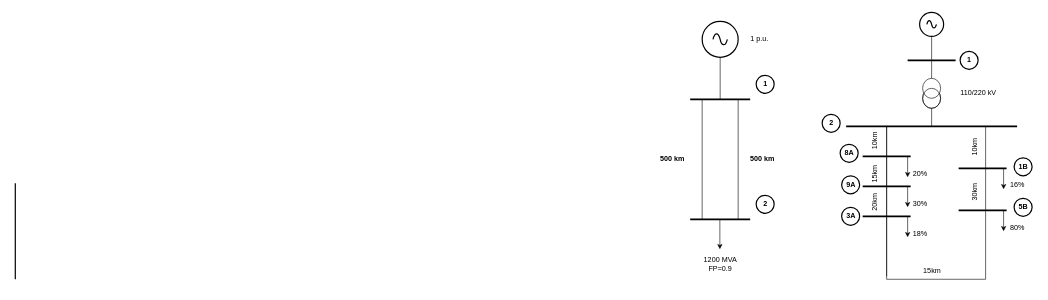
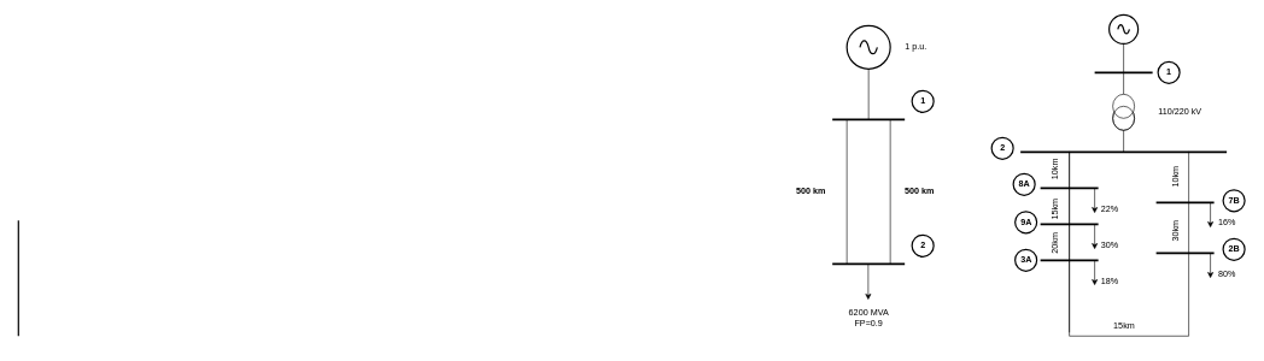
  <mxCell id="0" />
  <mxCell id="1" parent="0" />
  <mxCell id="2" value="" style="pointerEvents=1;verticalLabelPosition=bottom;shadow=0;dashed=0;align=center;html=1;verticalAlign=top;shape=mxgraph.electrical.signal_sources.source;aspect=fixed;points=[[0.5,0,0],[1,0.5,0],[0.5,1,0],[0,0.5,0]];elSignalType=ac;strokeWidth=2;" vertex="1" parent="1"><mxGeometry x="1170" y="35" width="60" height="60" as="geometry" /></mxCell>
  <mxCell id="3" value="" style="verticalLabelPosition=bottom;shadow=0;dashed=0;align=center;html=1;verticalAlign=top;shape=mxgraph.electrical.transmission.2_line_bus;direction=south;" vertex="1" parent="1"><mxGeometry x="1170" y="165" width="60" height="200" as="geometry" /></mxCell>
  <mxCell id="4" value="" style="endArrow=none;html=1;strokeWidth=3;rounded=0;curved=0;" edge="1" parent="1"><mxGeometry width="100" relative="1" as="geometry"><mxPoint x="1150" y="165" as="sourcePoint" /><mxPoint x="1250" y="165" as="targetPoint" /></mxGeometry></mxCell>
  <mxCell id="5" value="" style="endArrow=none;html=1;strokeWidth=3;rounded=0;" edge="1" parent="1"><mxGeometry width="100" relative="1" as="geometry"><mxPoint x="1150" y="365" as="sourcePoint" /><mxPoint x="1250" y="365" as="targetPoint" /></mxGeometry></mxCell>
  <mxCell id="6" value="" style="line;strokeWidth=1;direction=south;html=1;" vertex="1" parent="1"><mxGeometry x="1195" y="95" width="10" height="70" as="geometry" /></mxCell>
  <mxCell id="7" value="" style="verticalLabelPosition=bottom;shadow=0;dashed=0;align=center;html=1;verticalAlign=top;strokeWidth=2;shape=ellipse;" vertex="1" parent="1"><mxGeometry x="1260" y="325" width="30" height="30" as="geometry" /></mxCell>
  <mxCell id="8" value="" style="verticalLabelPosition=bottom;shadow=0;dashed=0;align=center;html=1;verticalAlign=top;strokeWidth=2;shape=ellipse;" vertex="1" parent="1"><mxGeometry x="1260" y="125" width="30" height="30" as="geometry" /></mxCell>
  <mxCell id="9" value="&lt;b&gt;1&lt;/b&gt;" style="text;html=1;align=center;verticalAlign=middle;resizable=0;points=[];autosize=1;strokeColor=none;fillColor=none;" vertex="1" parent="1"><mxGeometry x="1260" y="125" width="30" height="30" as="geometry" /></mxCell>
  <mxCell id="10" value="&lt;b&gt;2&lt;/b&gt;" style="text;html=1;align=center;verticalAlign=middle;resizable=0;points=[];autosize=1;strokeColor=none;fillColor=none;" vertex="1" parent="1"><mxGeometry x="1260" y="325" width="30" height="30" as="geometry" /></mxCell>
  <mxCell id="11" value="&lt;b&gt;500 km&lt;/b&gt;" style="text;html=1;align=center;verticalAlign=middle;resizable=0;points=[];autosize=1;strokeColor=none;fillColor=none;" vertex="1" parent="1"><mxGeometry x="1240" y="250" width="60" height="30" as="geometry" /></mxCell>
  <mxCell id="12" value="&lt;b&gt;500 km&lt;/b&gt;" style="text;html=1;align=center;verticalAlign=middle;resizable=0;points=[];autosize=1;strokeColor=none;fillColor=none;" vertex="1" parent="1"><mxGeometry x="1090" y="250" width="60" height="30" as="geometry" /></mxCell>
  <mxCell id="13" value="1 p.u." style="text;html=1;align=center;verticalAlign=middle;resizable=0;points=[];autosize=1;strokeColor=none;fillColor=none;" vertex="1" parent="1"><mxGeometry x="1240" y="50" width="50" height="30" as="geometry" /></mxCell>
  <mxCell id="14" value="" style="pointerEvents=1;verticalLabelPosition=bottom;shadow=0;dashed=0;align=center;html=1;verticalAlign=top;shape=mxgraph.electrical.signal_sources.source;aspect=fixed;points=[[0.5,0,0],[1,0.5,0],[0.5,1,0],[0,0.5,0]];elSignalType=ac;strokeWidth=2;" vertex="1" parent="1"><mxGeometry x="1532.5" y="20" width="40" height="40" as="geometry" /></mxCell>
  <mxCell id="15" value="" style="endArrow=none;html=1;strokeWidth=3;rounded=0;curved=0;" edge="1" parent="1"><mxGeometry width="100" relative="1" as="geometry"><mxPoint x="1410" y="210" as="sourcePoint" /><mxPoint x="1695" y="210" as="targetPoint" /><Array as="points"><mxPoint x="1545" y="210" /></Array></mxGeometry></mxCell>
  <mxCell id="16" value="" style="endArrow=none;html=1;strokeWidth=3;rounded=0;" edge="1" parent="1"><mxGeometry width="100" relative="1" as="geometry"><mxPoint x="1437.5" y="260" as="sourcePoint" /><mxPoint x="1517.5" y="260" as="targetPoint" /></mxGeometry></mxCell>
  <mxCell id="17" value="" style="endArrow=none;html=1;strokeWidth=3;rounded=0;" edge="1" parent="1"><mxGeometry width="100" relative="1" as="geometry"><mxPoint x="1597.5" y="280" as="sourcePoint" /><mxPoint x="1677.5" y="280" as="targetPoint" /></mxGeometry></mxCell>
  <mxCell id="18" value="" style="endArrow=none;html=1;strokeWidth=3;rounded=0;" edge="1" parent="1"><mxGeometry width="100" relative="1" as="geometry"><mxPoint x="1512.5" y="100" as="sourcePoint" /><mxPoint x="1592.5" y="100" as="targetPoint" /></mxGeometry></mxCell>
  <mxCell id="19" value="" style="endArrow=none;html=1;strokeWidth=3;rounded=0;" edge="1" parent="1"><mxGeometry width="100" relative="1" as="geometry"><mxPoint x="1597.5" y="350" as="sourcePoint" /><mxPoint x="1677.5" y="350" as="targetPoint" /></mxGeometry></mxCell>
  <mxCell id="20" value="" style="endArrow=none;html=1;strokeWidth=3;rounded=0;" edge="1" parent="1"><mxGeometry width="100" relative="1" as="geometry"><mxPoint x="1437.5" y="360" as="sourcePoint" /><mxPoint x="1517.5" y="360" as="targetPoint" /></mxGeometry></mxCell>
  <mxCell id="21" value="" style="endArrow=none;html=1;strokeWidth=3;rounded=0;" edge="1" parent="1"><mxGeometry width="100" relative="1" as="geometry"><mxPoint x="1437.5" y="310" as="sourcePoint" /><mxPoint x="1517.5" y="310" as="targetPoint" /></mxGeometry></mxCell>
  <mxCell id="22" value="" style="line;strokeWidth=1;direction=south;html=1;" vertex="1" parent="1"><mxGeometry x="1547.5" y="60" width="10" height="40" as="geometry" /></mxCell>
  <mxCell id="23" value="" style="pointerEvents=1;verticalLabelPosition=bottom;shadow=0;dashed=0;align=center;html=1;verticalAlign=top;shape=mxgraph.electrical.signal_sources.current_source;" vertex="1" parent="1"><mxGeometry x="1537.5" y="130" width="30" height="50" as="geometry" /></mxCell>
  <mxCell id="24" value="" style="line;strokeWidth=1;direction=south;html=1;" vertex="1" parent="1"><mxGeometry x="1547.5" y="100" width="10" height="30" as="geometry" /></mxCell>
  <mxCell id="25" value="" style="line;strokeWidth=1;direction=south;html=1;" vertex="1" parent="1"><mxGeometry x="1547.5" y="180" width="10" height="30" as="geometry" /></mxCell>
  <mxCell id="26" value="" style="line;strokeWidth=1;direction=south;html=1;" vertex="1" parent="1"><mxGeometry x="1472.5" y="210" width="10" height="50" as="geometry" /></mxCell>
  <mxCell id="27" value="" style="line;strokeWidth=1;direction=south;html=1;" vertex="1" parent="1"><mxGeometry x="1472.5" y="260" width="10" height="50" as="geometry" /></mxCell>
  <mxCell id="28" value="" style="line;strokeWidth=1;direction=south;html=1;" vertex="1" parent="1"><mxGeometry x="1472.5" y="310" width="10" height="50" as="geometry" /></mxCell>
  <mxCell id="29" value="" style="edgeStyle=none;orthogonalLoop=1;jettySize=auto;html=1;rounded=0;" edge="1" parent="1"><mxGeometry width="100" relative="1" as="geometry"><mxPoint x="1512.5" y="260" as="sourcePoint" /><mxPoint x="1512.5" y="295" as="targetPoint" /><Array as="points" /></mxGeometry></mxCell>
  <mxCell id="30" value="" style="edgeStyle=none;orthogonalLoop=1;jettySize=auto;html=1;rounded=0;" edge="1" parent="1"><mxGeometry width="100" relative="1" as="geometry"><mxPoint x="1512.5" y="310" as="sourcePoint" /><mxPoint x="1512.5" y="345" as="targetPoint" /><Array as="points" /></mxGeometry></mxCell>
  <mxCell id="31" value="" style="edgeStyle=none;orthogonalLoop=1;jettySize=auto;html=1;rounded=0;" edge="1" parent="1"><mxGeometry width="100" relative="1" as="geometry"><mxPoint x="1512.5" y="360" as="sourcePoint" /><mxPoint x="1512.5" y="395" as="targetPoint" /><Array as="points" /></mxGeometry></mxCell>
  <mxCell id="32" value="" style="edgeStyle=none;orthogonalLoop=1;jettySize=auto;html=1;rounded=0;" edge="1" parent="1"><mxGeometry width="100" relative="1" as="geometry"><mxPoint x="1672.5" y="280" as="sourcePoint" /><mxPoint x="1672.5" y="315" as="targetPoint" /><Array as="points" /></mxGeometry></mxCell>
  <mxCell id="33" value="" style="edgeStyle=none;orthogonalLoop=1;jettySize=auto;html=1;rounded=0;" edge="1" parent="1"><mxGeometry width="100" relative="1" as="geometry"><mxPoint x="1672.5" y="350" as="sourcePoint" /><mxPoint x="1672.5" y="385" as="targetPoint" /><Array as="points" /></mxGeometry></mxCell>
  <mxCell id="34" value="" style="line;strokeWidth=1;direction=south;html=1;" vertex="1" parent="1"><mxGeometry x="1472.5" y="360" width="10" height="100" as="geometry" /></mxCell>
  <mxCell id="35" value="" style="shape=partialRectangle;whiteSpace=wrap;html=1;bottom=1;right=1;left=1;top=0;fillColor=none;routingCenterX=-0.5;" vertex="1" parent="1"><mxGeometry x="1477.5" y="210" width="165" height="255" as="geometry" /></mxCell>
  <mxCell id="36" value="" style="line;strokeWidth=2;direction=south;html=1;" vertex="1" parent="1"><mxGeometry x="20" y="305" width="10" height="160" as="geometry" /></mxCell>
  <mxCell id="37" value="10km" style="text;html=1;align=center;verticalAlign=middle;resizable=0;points=[];autosize=1;strokeColor=none;fillColor=none;rotation=-90;" vertex="1" parent="1"><mxGeometry x="1432.5" y="220" width="50" height="30" as="geometry" /></mxCell>
  <mxCell id="38" value="15km&lt;div&gt;&lt;br&gt;&lt;/div&gt;" style="text;html=1;align=center;verticalAlign=middle;resizable=0;points=[];autosize=1;strokeColor=none;fillColor=none;rotation=-90;" vertex="1" parent="1"><mxGeometry x="1440" y="270" width="50" height="40" as="geometry" /></mxCell>
  <mxCell id="39" value="20km" style="text;html=1;align=center;verticalAlign=middle;resizable=0;points=[];autosize=1;strokeColor=none;fillColor=none;rotation=-90;" vertex="1" parent="1"><mxGeometry x="1432.5" y="322.5" width="50" height="30" as="geometry" /></mxCell>
  <mxCell id="40" value="15km&lt;div&gt;&lt;br&gt;&lt;/div&gt;" style="text;html=1;align=center;verticalAlign=middle;resizable=0;points=[];autosize=1;strokeColor=none;fillColor=none;" vertex="1" parent="1"><mxGeometry x="1527.5" y="438" width="50" height="40" as="geometry" /></mxCell>
  <mxCell id="41" value="30km" style="text;html=1;align=center;verticalAlign=middle;resizable=0;points=[];autosize=1;strokeColor=none;fillColor=none;rotation=-90;" vertex="1" parent="1"><mxGeometry x="1600" y="305" width="50" height="30" as="geometry" /></mxCell>
  <mxCell id="42" value="10km" style="text;html=1;align=center;verticalAlign=middle;resizable=0;points=[];autosize=1;strokeColor=none;fillColor=none;rotation=-90;" vertex="1" parent="1"><mxGeometry x="1600" y="230" width="50" height="30" as="geometry" /></mxCell>
- <mxCell id="43" value="20%" style="text;html=1;align=center;verticalAlign=middle;resizable=0;points=[];autosize=1;strokeColor=none;fillColor=none;" vertex="1" parent="1"><mxGeometry x="1507.5" y="275" width="50" height="30" as="geometry" /></mxCell>
+ <mxCell id="43" value="22%" style="text;html=1;align=center;verticalAlign=middle;resizable=0;points=[];autosize=1;strokeColor=none;fillColor=none;" vertex="1" parent="1"><mxGeometry x="1507.5" y="275" width="50" height="30" as="geometry" /></mxCell>
  <mxCell id="44" value="80%" style="text;html=1;align=center;verticalAlign=middle;resizable=0;points=[];autosize=1;strokeColor=none;fillColor=none;" vertex="1" parent="1"><mxGeometry x="1670" y="365" width="50" height="30" as="geometry" /></mxCell>
  <mxCell id="45" value="18%" style="text;html=1;align=center;verticalAlign=middle;resizable=0;points=[];autosize=1;strokeColor=none;fillColor=none;" vertex="1" parent="1"><mxGeometry x="1507.5" y="375" width="50" height="30" as="geometry" /></mxCell>
  <mxCell id="46" value="16%" style="text;html=1;align=center;verticalAlign=middle;resizable=0;points=[];autosize=1;strokeColor=none;fillColor=none;" vertex="1" parent="1"><mxGeometry x="1670" y="292.5" width="50" height="30" as="geometry" /></mxCell>
  <mxCell id="47" value="30%" style="text;html=1;align=center;verticalAlign=middle;resizable=0;points=[];autosize=1;strokeColor=none;fillColor=none;" vertex="1" parent="1"><mxGeometry x="1507.5" y="325" width="50" height="30" as="geometry" /></mxCell>
  <mxCell id="48" value="" style="verticalLabelPosition=bottom;shadow=0;dashed=0;align=center;html=1;verticalAlign=top;strokeWidth=2;shape=ellipse;" vertex="1" parent="1"><mxGeometry x="1600" y="85" width="30" height="30" as="geometry" /></mxCell>
  <mxCell id="49" value="" style="verticalLabelPosition=bottom;shadow=0;dashed=0;align=center;html=1;verticalAlign=top;strokeWidth=2;shape=ellipse;" vertex="1" parent="1"><mxGeometry x="1370" y="190" width="30" height="30" as="geometry" /></mxCell>
  <mxCell id="50" value="" style="verticalLabelPosition=bottom;shadow=0;dashed=0;align=center;html=1;verticalAlign=top;strokeWidth=2;shape=ellipse;" vertex="1" parent="1"><mxGeometry x="1400" y="240" width="30" height="30" as="geometry" /></mxCell>
  <mxCell id="51" value="" style="verticalLabelPosition=bottom;shadow=0;dashed=0;align=center;html=1;verticalAlign=top;strokeWidth=2;shape=ellipse;" vertex="1" parent="1"><mxGeometry x="1402.5" y="292.5" width="30" height="30" as="geometry" /></mxCell>
  <mxCell id="52" value="" style="verticalLabelPosition=bottom;shadow=0;dashed=0;align=center;html=1;verticalAlign=top;strokeWidth=2;shape=ellipse;" vertex="1" parent="1"><mxGeometry x="1402.5" y="345" width="30" height="30" as="geometry" /></mxCell>
  <mxCell id="53" value="" style="verticalLabelPosition=bottom;shadow=0;dashed=0;align=center;html=1;verticalAlign=top;strokeWidth=2;shape=ellipse;" vertex="1" parent="1"><mxGeometry x="1690" y="262.5" width="30" height="30" as="geometry" /></mxCell>
  <mxCell id="54" value="" style="verticalLabelPosition=bottom;shadow=0;dashed=0;align=center;html=1;verticalAlign=top;strokeWidth=2;shape=ellipse;" vertex="1" parent="1"><mxGeometry x="1690" y="330" width="30" height="30" as="geometry" /></mxCell>
  <mxCell id="55" value="&lt;b&gt;1&lt;/b&gt;" style="text;html=1;align=center;verticalAlign=middle;resizable=0;points=[];autosize=1;strokeColor=none;fillColor=none;" vertex="1" parent="1"><mxGeometry x="1600" y="85" width="30" height="30" as="geometry" /></mxCell>
  <mxCell id="56" value="&lt;b&gt;2&lt;/b&gt;" style="text;html=1;align=center;verticalAlign=middle;resizable=0;points=[];autosize=1;strokeColor=none;fillColor=none;" vertex="1" parent="1"><mxGeometry x="1370" y="190" width="30" height="30" as="geometry" /></mxCell>
  <mxCell id="57" value="&lt;b&gt;8A&lt;/b&gt;" style="text;html=1;align=center;verticalAlign=middle;resizable=0;points=[];autosize=1;strokeColor=none;fillColor=none;" vertex="1" parent="1"><mxGeometry x="1395" y="240" width="40" height="30" as="geometry" /></mxCell>
- <mxCell id="58" value="&lt;b&gt;1B&lt;/b&gt;" style="text;html=1;align=center;verticalAlign=middle;resizable=0;points=[];autosize=1;strokeColor=none;fillColor=none;" vertex="1" parent="1"><mxGeometry x="1685" y="262.5" width="40" height="30" as="geometry" /></mxCell>
+ <mxCell id="58" value="&lt;b&gt;7B&lt;/b&gt;" style="text;html=1;align=center;verticalAlign=middle;resizable=0;points=[];autosize=1;strokeColor=none;fillColor=none;" vertex="1" parent="1"><mxGeometry x="1685" y="262.5" width="40" height="30" as="geometry" /></mxCell>
  <mxCell id="59" value="&lt;b&gt;9A&lt;/b&gt;" style="text;html=1;align=center;verticalAlign=middle;resizable=0;points=[];autosize=1;strokeColor=none;fillColor=none;" vertex="1" parent="1"><mxGeometry x="1397.5" y="292.5" width="40" height="30" as="geometry" /></mxCell>
  <mxCell id="60" value="&lt;b&gt;3A&lt;/b&gt;" style="text;html=1;align=center;verticalAlign=middle;resizable=0;points=[];autosize=1;strokeColor=none;fillColor=none;" vertex="1" parent="1"><mxGeometry x="1397.5" y="345" width="40" height="30" as="geometry" /></mxCell>
- <mxCell id="61" value="&lt;b&gt;5B&lt;/b&gt;" style="text;html=1;align=center;verticalAlign=middle;resizable=0;points=[];autosize=1;strokeColor=none;fillColor=none;" vertex="1" parent="1"><mxGeometry x="1685" y="330" width="40" height="30" as="geometry" /></mxCell>
+ <mxCell id="61" value="&lt;b&gt;2B&lt;/b&gt;" style="text;html=1;align=center;verticalAlign=middle;resizable=0;points=[];autosize=1;strokeColor=none;fillColor=none;" vertex="1" parent="1"><mxGeometry x="1685" y="330" width="40" height="30" as="geometry" /></mxCell>
  <mxCell id="62" value="110/220 kV" style="text;html=1;align=center;verticalAlign=middle;resizable=0;points=[];autosize=1;strokeColor=none;fillColor=none;" vertex="1" parent="1"><mxGeometry x="1590" y="140" width="80" height="30" as="geometry" /></mxCell>
  <mxCell id="63" value="" style="edgeStyle=none;orthogonalLoop=1;jettySize=auto;html=1;rounded=0;" edge="1" parent="1"><mxGeometry width="100" relative="1" as="geometry"><mxPoint x="1199.5" y="365" as="sourcePoint" /><mxPoint x="1199.5" y="415" as="targetPoint" /><Array as="points" /></mxGeometry></mxCell>
- <mxCell id="64" value="1200 MVA&lt;div&gt;FP=0.9&lt;/div&gt;" style="text;html=1;align=center;verticalAlign=middle;resizable=0;points=[];autosize=1;strokeColor=none;fillColor=none;" vertex="1" parent="1"><mxGeometry x="1160" y="420" width="80" height="40" as="geometry" /></mxCell>
+ <mxCell id="64" value="6200 MVA&lt;div&gt;FP=0.9&lt;/div&gt;" style="text;html=1;align=center;verticalAlign=middle;resizable=0;points=[];autosize=1;strokeColor=none;fillColor=none;" vertex="1" parent="1"><mxGeometry x="1160" y="420" width="80" height="40" as="geometry" /></mxCell>
